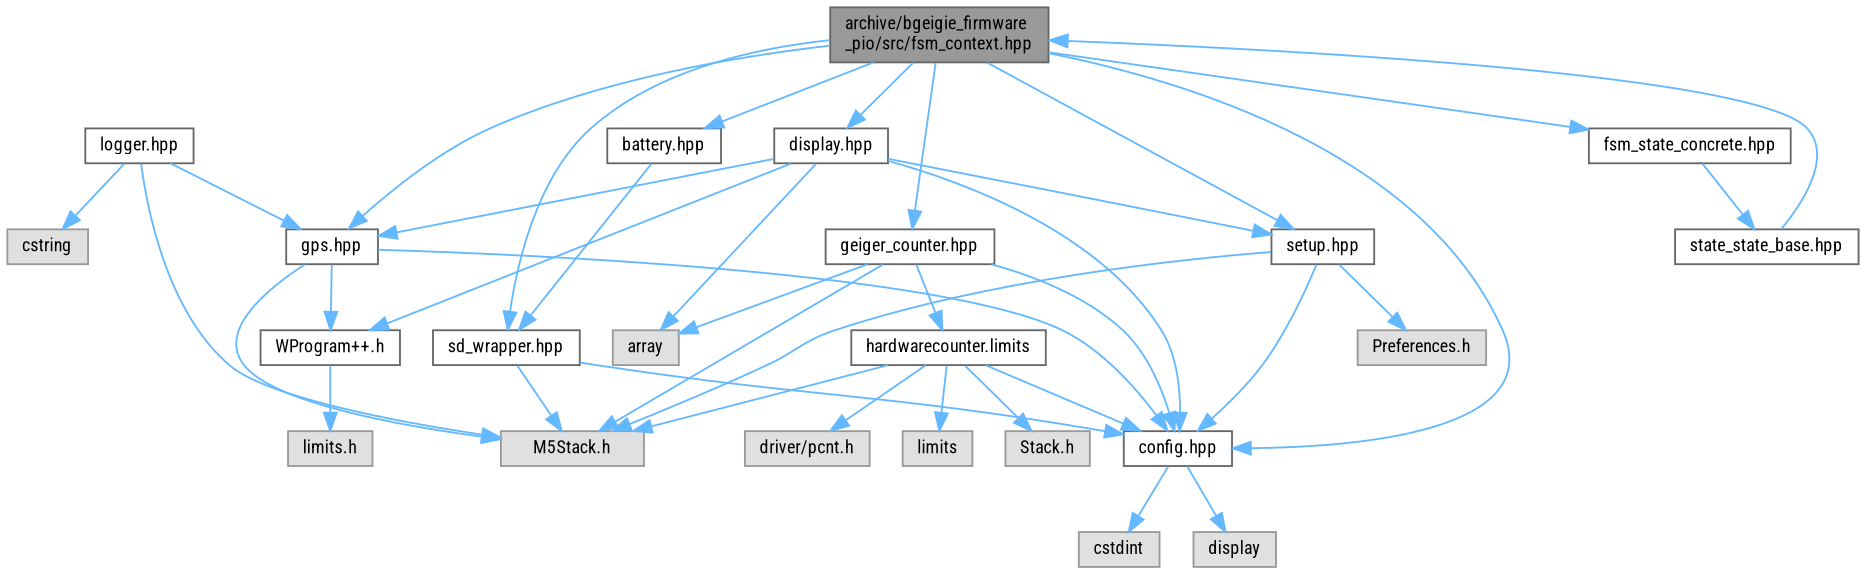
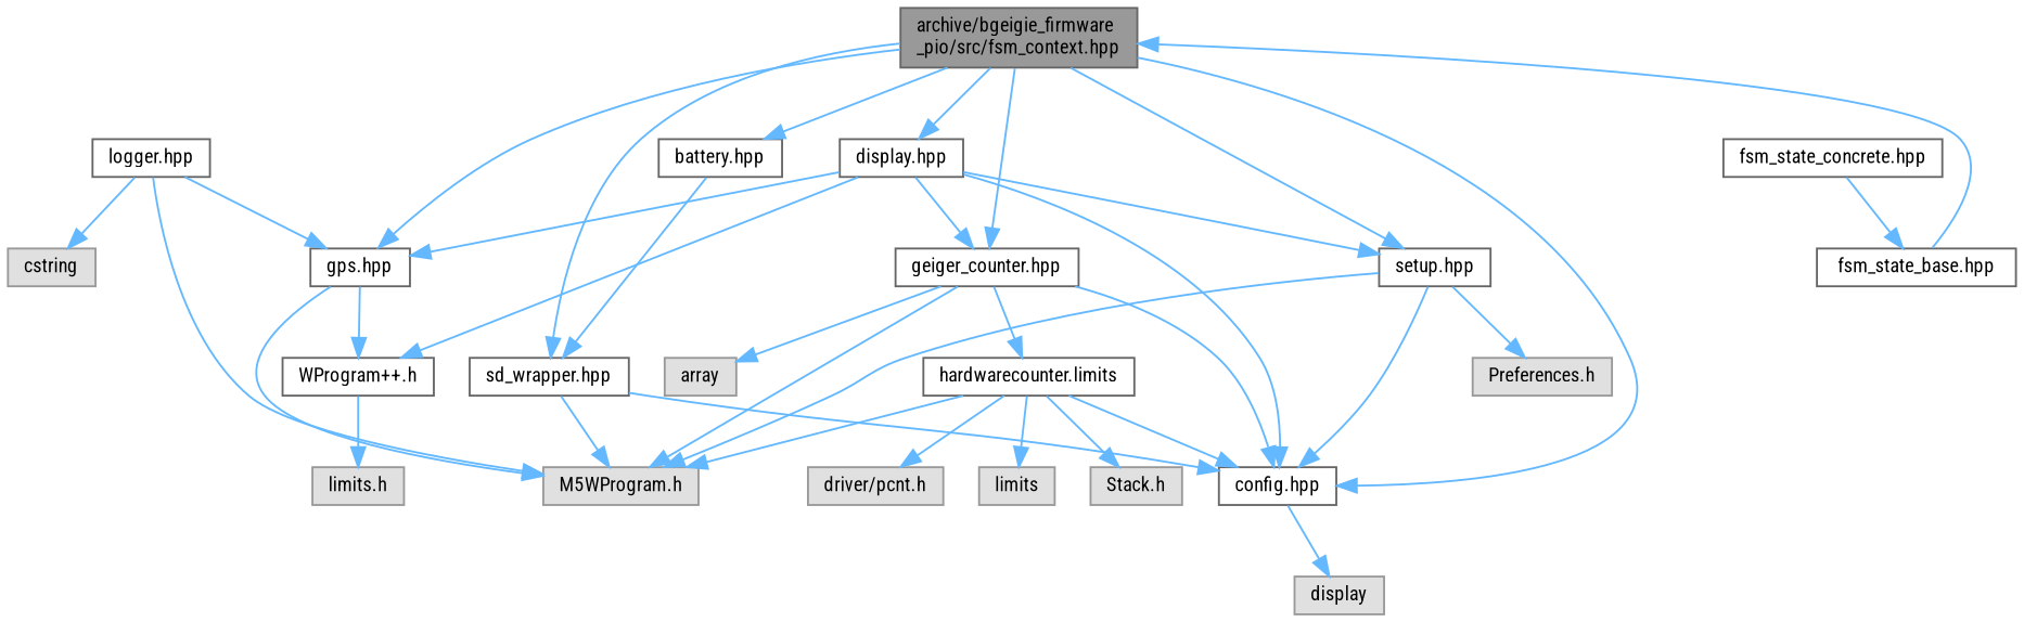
  digraph {
    fontname="Roboto Condensed"
    node [color=grey40 fillcolor=white fontname="Roboto Condensed" fontsize=10 shape=box style=filled]
    edge [color=steelblue1 fontname="Roboto Condensed" fontsize=10 labelfontname=Helvetica labelfontsize=10 style=solid]
    n1 [color=gray40 fillcolor=grey60 fontcolor=black height=0.2 label="archive/bgeigie_firmware\l_pio/src/fsm_context.hpp" width=0.4]
    n2 [height=0.2 label="config.hpp" width=0.4]
    n3 [height=0.2 label="battery.hpp" width=0.4]
    n4 [height=0.2 label="geiger_counter.hpp" width=0.4]
    n5 [height=0.2 label="gps.hpp" width=0.4]
    n6 [height=0.2 label="setup.hpp" width=0.4]
    n7 [height=0.2 label="display.hpp" width=0.4]
    n8 [height=0.2 label="sd_wrapper.hpp" width=0.4]
    n9 [height=0.2 label="fsm_state_concrete.hpp" width=0.4]
-   n10 [color=grey60 fillcolor="#E0E0E0" height=0.2 label=cstdint width=0.4]
    n11 [color=grey60 fillcolor="#E0E0E0" height=0.2 label=display width=0.4]
-   n12 [color=grey60 fillcolor="#E0E0E0" height=0.2 label="M5Stack.h" width=0.4]
+   n12 [color=grey60 fillcolor="#E0E0E0" height=0.2 label="M5WProgram.h" width=0.4]
    n13 [color=grey60 fillcolor="#E0E0E0" height=0.2 label=array width=0.4]
    n14 [height=0.2 label="hardwarecounter.limits" width=0.4]
    n15 [height=0.2 label="WProgram++.h" width=0.4]
    n16 [color=grey60 fillcolor="#E0E0E0" height=0.2 label="Preferences.h" width=0.4]
    n17 [height=0.2 label="logger.hpp" width=0.4]
    n18 [color=grey60 fillcolor="#E0E0E0" height=0.2 label=cstring width=0.4]
-   n19 [height=0.2 label="state_state_base.hpp" width=0.4]
+   n19 [height=0.2 label="fsm_state_base.hpp" width=0.4]
    n20 [color=grey60 fillcolor="#E0E0E0" height=0.2 label=limits width=0.4]
    n21 [color=grey60 fillcolor="#E0E0E0" height=0.2 label="Stack.h" width=0.4]
    n22 [color=grey60 fillcolor="#E0E0E0" height=0.2 label="driver/pcnt.h" width=0.4]
    n23 [color=grey60 fillcolor="#E0E0E0" height=0.2 label="limits.h" width=0.4]
    n1 -> n2
    n1 -> n3
    n1 -> n4
    n1 -> n5
    n1 -> n6
    n1 -> n7
    n1 -> n8
-   n1 -> n9
-   n2 -> n10
    n2 -> n11
    n3 -> n8
    n4 -> n2
    n4 -> n12
    n4 -> n13
    n4 -> n14
-   n5 -> n2
    n5 -> n12
    n5 -> n15
    n6 -> n2
    n6 -> n12
    n6 -> n16
    n7 -> n2
-   n7 -> n13
+   n7 -> n4
    n7 -> n5
    n7 -> n6
    n7 -> n15
    n8 -> n2
    n8 -> n12
    n9 -> n19
    n14 -> n2
    n14 -> n12
    n14 -> n20
    n14 -> n21
    n14 -> n22
    n15 -> n23
    n17 -> n5
    n17 -> n12
    n17 -> n18
    n19 -> n1
  }
